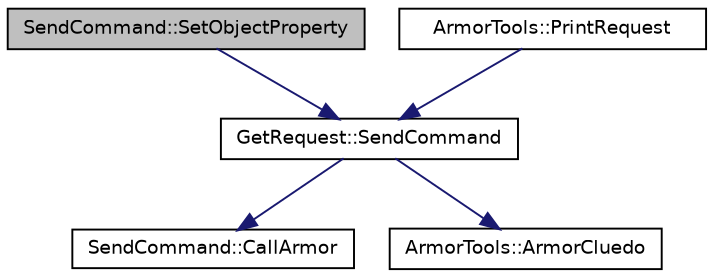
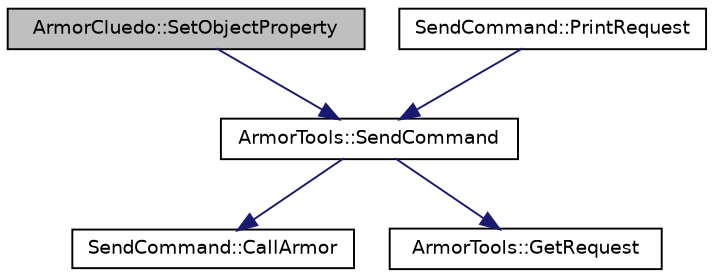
  digraph {
    rankdir=TB
    node [color=black fillcolor=white fontname=Helvetica fontsize=10 shape=record style=filled]
    edge [color=midnightblue fontname=Helvetica fontsize=10 labelfontname=Helvetica labelfontsize=10 style=solid]
-   n1 [fillcolor=grey75 fontcolor=black height=0.2 label="SendCommand::SetObjectProperty" width=0.4]
-   n2 [height=0.2 label="GetRequest::SendCommand" width=0.4]
+   n1 [fillcolor=grey75 fontcolor=black height=0.2 label="ArmorCluedo::SetObjectProperty" width=0.4]
+   n2 [height=0.2 label="ArmorTools::SendCommand" width=0.4]
    n3 [height=0.2 label="SendCommand::CallArmor" width=0.4]
-   n4 [height=0.2 label="ArmorTools::ArmorCluedo" width=0.4]
-   n5 [height=0.2 label="ArmorTools::PrintRequest" width=0.4]
+   n4 [height=0.2 label="ArmorTools::GetRequest" width=0.4]
+   n5 [height=0.2 label="SendCommand::PrintRequest" width=0.4]
    n1 -> n2
    n2 -> n3
    n2 -> n4
    n5 -> n2
  }
